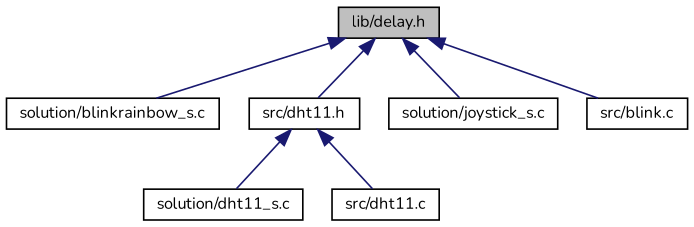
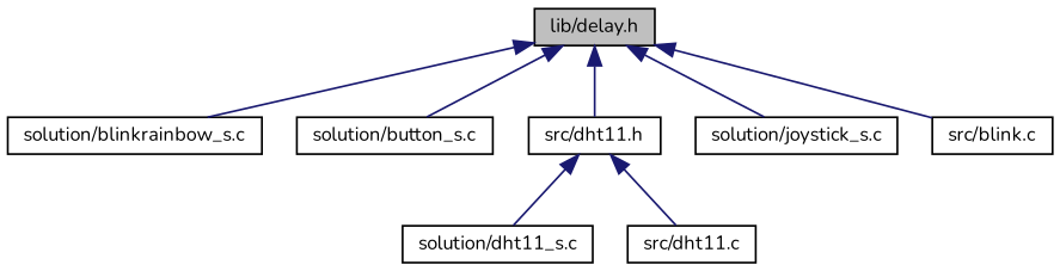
  digraph {
    fontname=Nunito
    node [color=black fillcolor=white fontname=Nunito fontsize=10 shape=record style=filled]
    edge [color=midnightblue dir=back fontname=Nunito fontsize=10 labelfontname=Helvetica labelfontsize=10 style=solid]
    n1 [fillcolor=grey75 fontcolor=black height=0.2 label="lib/delay.h" width=0.4]
    n2 [height=0.2 label="solution/blinkrainbow_s.c" width=0.4]
+   n3 [height=0.2 label="solution/button_s.c" width=0.4]
    n4 [height=0.2 label="src/dht11.h" width=0.4]
    n5 [height=0.2 label="solution/joystick_s.c" width=0.4]
    n6 [height=0.2 label="src/blink.c" width=0.4]
    n7 [height=0.2 label="solution/dht11_s.c" width=0.4]
    n8 [height=0.2 label="src/dht11.c" width=0.4]
    n1 -> n2
+   n1 -> n3
    n1 -> n4
    n1 -> n5
    n1 -> n6
    n4 -> n7
    n4 -> n8
  }
